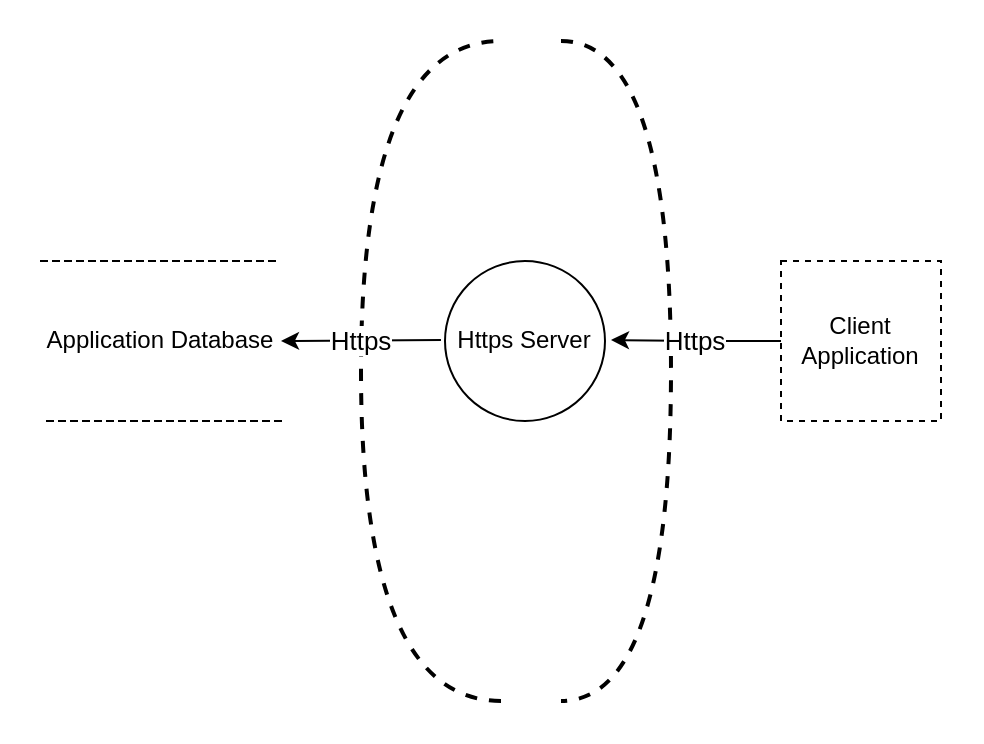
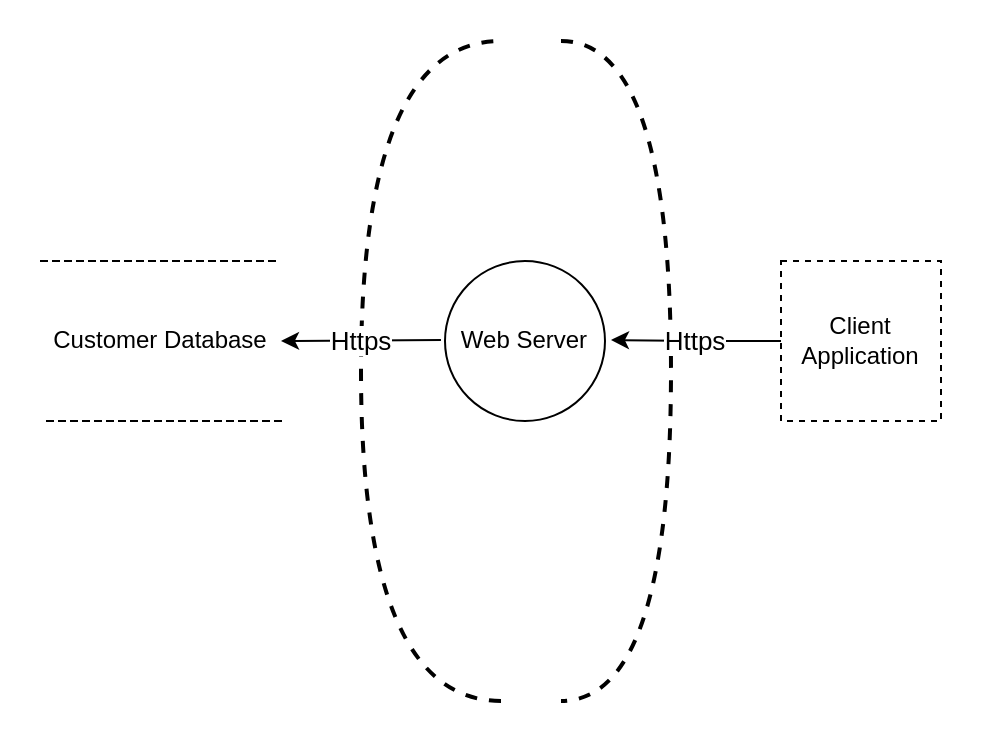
  <mxCell id="0" />
  <mxCell id="1" parent="0" />
  <mxCell id="2" value="Client Application" style="whiteSpace=wrap;html=1;aspect=fixed;dashed=1;rounded=0;" parent="1" vertex="1"><mxGeometry x="390" y="130" width="80" height="80" as="geometry" /></mxCell>
- <mxCell id="3" value="Https Server" style="ellipse;whiteSpace=wrap;html=1;aspect=fixed;rounded=0;" parent="1" vertex="1"><mxGeometry x="222" y="130" width="80" height="80" as="geometry" /></mxCell>
+ <mxCell id="3" value="Web Server" style="ellipse;whiteSpace=wrap;html=1;aspect=fixed;rounded=0;" parent="1" vertex="1"><mxGeometry x="222" y="130" width="80" height="80" as="geometry" /></mxCell>
  <mxCell id="4" value="" style="shape=requiredInterface;html=1;verticalLabelPosition=bottom;dashed=1;strokeWidth=2;align=left;fillColor=#000000;direction=west;rounded=0;" parent="1" vertex="1"><mxGeometry x="180" y="20" width="70" height="330" as="geometry" /></mxCell>
- <mxCell id="5" value="Application Database" style="shape=partialRectangle;whiteSpace=wrap;html=1;left=0;right=0;fillColor=none;dashed=1;rounded=0;" parent="1" vertex="1"><mxGeometry x="20" y="130" width="120" height="80" as="geometry" /></mxCell>
+ <mxCell id="5" value="Customer Database" style="shape=partialRectangle;whiteSpace=wrap;html=1;left=0;right=0;fillColor=none;dashed=1;rounded=0;" parent="1" vertex="1"><mxGeometry x="20" y="130" width="120" height="80" as="geometry" /></mxCell>
  <mxCell id="6" value="" style="shape=requiredInterface;html=1;verticalLabelPosition=bottom;dashed=1;strokeColor=#000000;strokeWidth=2;fillColor=none;fontColor=#FF3333;align=left;rounded=0;" vertex="1" parent="1"><mxGeometry x="280" y="20" width="55" height="330" as="geometry" /></mxCell>
  <mxCell id="7" value="Https" style="endArrow=classic;html=1;fontColor=#000000;exitX=0;exitY=0.5;exitDx=0;exitDy=0;strokeColor=#000000;fontSize=13;rounded=0;" edge="1" parent="1" source="2"><mxGeometry width="50" height="50" relative="1" as="geometry"><mxPoint x="375" y="169.5" as="sourcePoint" /><mxPoint x="305" y="169.5" as="targetPoint" /><Array as="points"><mxPoint x="350" y="170" /></Array></mxGeometry></mxCell>
  <mxCell id="8" value="Https" style="endArrow=classic;html=1;fontColor=#000000;exitX=0.429;exitY=0.547;exitDx=0;exitDy=0;exitPerimeter=0;fontSize=13;rounded=0;" edge="1" parent="1" source="4"><mxGeometry width="50" height="50" relative="1" as="geometry"><mxPoint x="180" y="170" as="sourcePoint" /><mxPoint x="140" y="170" as="targetPoint" /></mxGeometry></mxCell>
